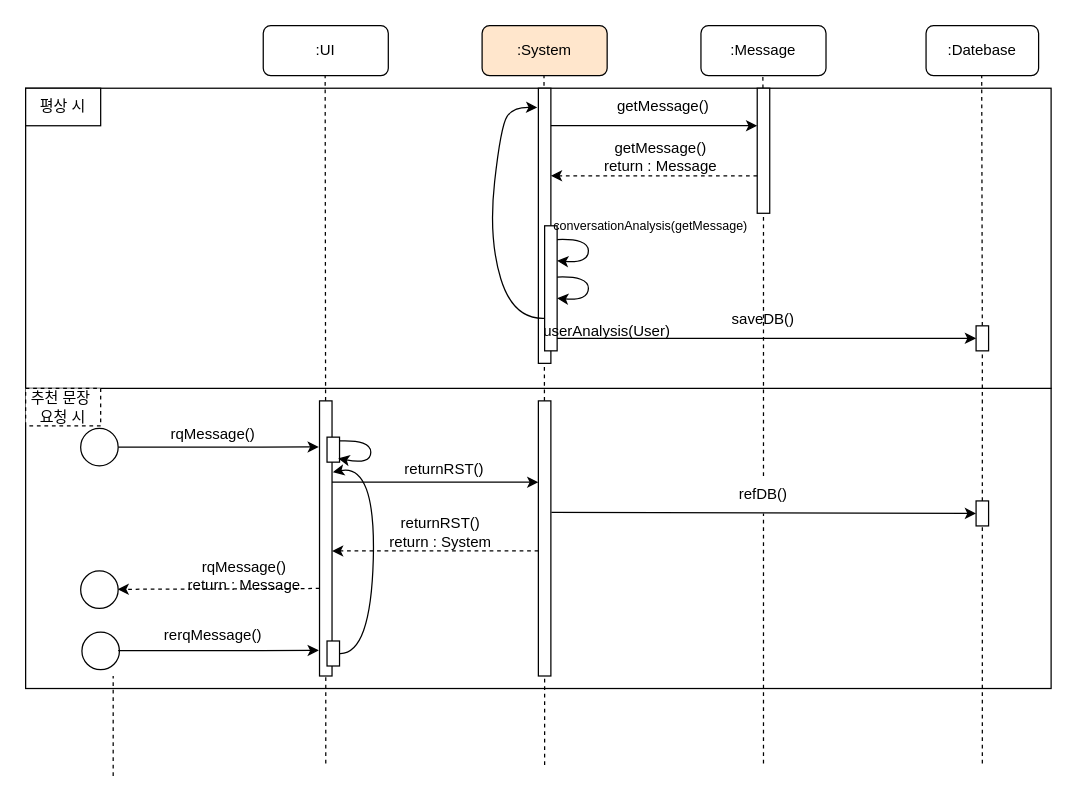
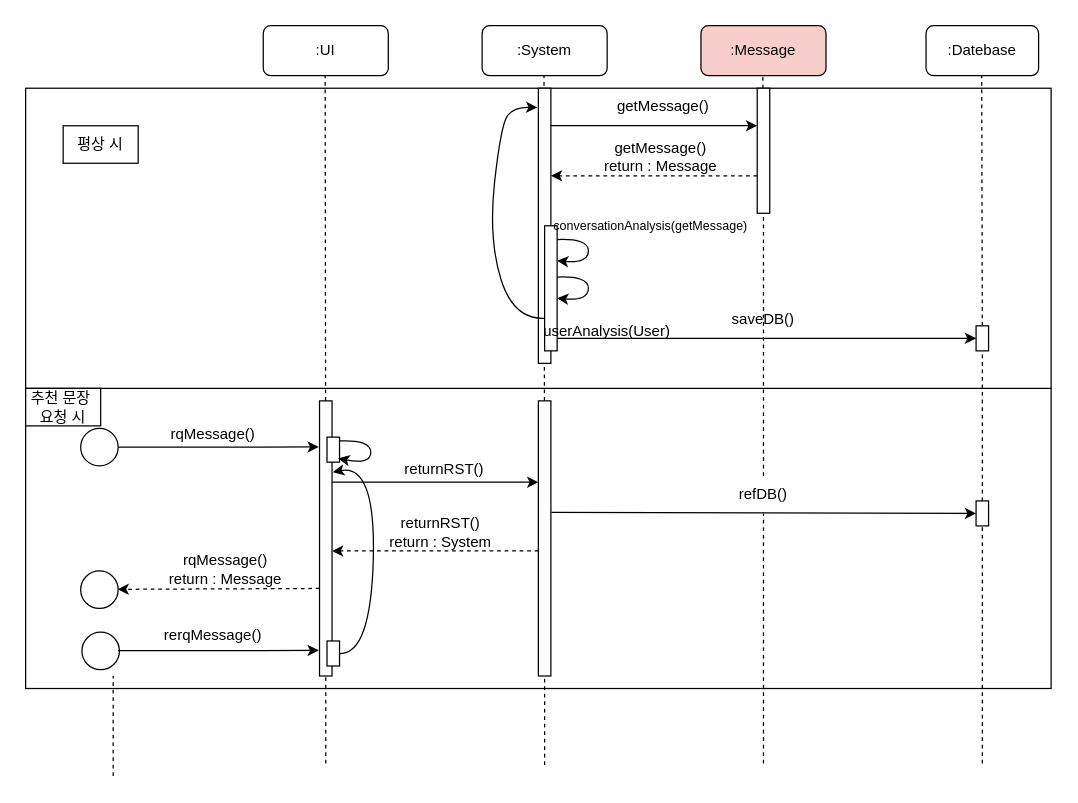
  <mxCell id="0" />
  <mxCell id="1" parent="0" />
  <mxCell id="2" value="" style="rounded=0;whiteSpace=wrap;html=1;" parent="1" vertex="1"><mxGeometry x="20" y="310" width="820" height="240" as="geometry" /></mxCell>
  <mxCell id="3" value="" style="rounded=0;whiteSpace=wrap;html=1;" parent="1" vertex="1"><mxGeometry x="20" y="70" width="820" height="240" as="geometry" /></mxCell>
  <mxCell id="4" value=":UI" style="rounded=1;whiteSpace=wrap;html=1;" parent="1" vertex="1"><mxGeometry x="210" y="20" width="100" height="40" as="geometry" /></mxCell>
- <mxCell id="5" value=":System" style="rounded=1;whiteSpace=wrap;html=1;fillColor=#ffe6cc;" parent="1" vertex="1"><mxGeometry x="385" y="20" width="100" height="40" as="geometry" /></mxCell>
- <mxCell id="6" value=":Message" style="rounded=1;whiteSpace=wrap;html=1;" parent="1" vertex="1"><mxGeometry x="560" y="20" width="100" height="40" as="geometry" /></mxCell>
+ <mxCell id="5" value=":System" style="rounded=1;whiteSpace=wrap;html=1;" parent="1" vertex="1"><mxGeometry x="385" y="20" width="100" height="40" as="geometry" /></mxCell>
+ <mxCell id="6" value=":Message" style="rounded=1;whiteSpace=wrap;html=1;fillColor=#f8cecc;" parent="1" vertex="1"><mxGeometry x="560" y="20" width="100" height="40" as="geometry" /></mxCell>
  <mxCell id="7" value=":Datebase" style="rounded=1;whiteSpace=wrap;html=1;" parent="1" vertex="1"><mxGeometry x="740" y="20" width="90" height="40" as="geometry" /></mxCell>
  <mxCell id="8" value="" style="endArrow=none;dashed=1;html=1;rounded=0;" parent="1" source="33" edge="1"><mxGeometry width="50" height="50" relative="1" as="geometry"><mxPoint x="259.5" y="530" as="sourcePoint" /><mxPoint x="259.5" y="60" as="targetPoint" /></mxGeometry></mxCell>
  <mxCell id="9" value="" style="endArrow=none;dashed=1;html=1;rounded=0;" parent="1" source="36" edge="1"><mxGeometry width="50" height="50" relative="1" as="geometry"><mxPoint x="434.5" y="530" as="sourcePoint" /><mxPoint x="434.5" y="60" as="targetPoint" /></mxGeometry></mxCell>
  <mxCell id="10" value="" style="endArrow=none;dashed=1;html=1;rounded=0;" parent="1" source="14" edge="1"><mxGeometry width="50" height="50" relative="1" as="geometry"><mxPoint x="609.5" y="530" as="sourcePoint" /><mxPoint x="609.5" y="60" as="targetPoint" /></mxGeometry></mxCell>
  <mxCell id="11" value="" style="endArrow=none;dashed=1;html=1;rounded=0;" parent="1" source="27" edge="1"><mxGeometry width="50" height="50" relative="1" as="geometry"><mxPoint x="784.5" y="530" as="sourcePoint" /><mxPoint x="784.5" y="60" as="targetPoint" /></mxGeometry></mxCell>
  <mxCell id="12" value="" style="rounded=0;whiteSpace=wrap;html=1;" parent="1" vertex="1"><mxGeometry x="430" y="70" width="10" height="220" as="geometry" /></mxCell>
  <mxCell id="13" value="" style="endArrow=none;dashed=1;html=1;rounded=0;" parent="1" source="42" target="14" edge="1"><mxGeometry width="50" height="50" relative="1" as="geometry"><mxPoint x="609.5" y="530" as="sourcePoint" /><mxPoint x="609.5" y="60" as="targetPoint" /></mxGeometry></mxCell>
  <mxCell id="14" value="" style="rounded=0;whiteSpace=wrap;html=1;" parent="1" vertex="1"><mxGeometry x="605" y="70" width="10" height="100" as="geometry" /></mxCell>
  <mxCell id="15" value="" style="endArrow=classic;html=1;rounded=0;" parent="1" edge="1"><mxGeometry width="50" height="50" relative="1" as="geometry"><mxPoint x="440" y="100" as="sourcePoint" /><mxPoint x="605" y="100" as="targetPoint" /></mxGeometry></mxCell>
  <mxCell id="16" value="getMessage()" style="text;html=1;strokeColor=none;fillColor=none;align=center;verticalAlign=middle;whiteSpace=wrap;rounded=0;" parent="1" vertex="1"><mxGeometry x="500" y="70" width="60" height="30" as="geometry" /></mxCell>
  <mxCell id="17" value="" style="endArrow=classic;html=1;rounded=0;dashed=1;" parent="1" edge="1"><mxGeometry width="50" height="50" relative="1" as="geometry"><mxPoint x="605" y="140" as="sourcePoint" /><mxPoint x="440" y="140" as="targetPoint" /></mxGeometry></mxCell>
  <mxCell id="18" value="getMessage()&lt;br&gt;return : Message" style="text;html=1;strokeColor=none;fillColor=none;align=center;verticalAlign=middle;whiteSpace=wrap;rounded=0;" parent="1" vertex="1"><mxGeometry x="478" y="110" width="100" height="30" as="geometry" /></mxCell>
  <mxCell id="19" value="" style="rounded=0;whiteSpace=wrap;html=1;" parent="1" vertex="1"><mxGeometry x="435" y="180" width="10" height="100" as="geometry" /></mxCell>
  <mxCell id="20" value="" style="curved=1;endArrow=classic;html=1;rounded=0;exitX=1.044;exitY=0.159;exitDx=0;exitDy=0;exitPerimeter=0;entryX=1;entryY=0.4;entryDx=0;entryDy=0;entryPerimeter=0;" parent="1" edge="1"><mxGeometry width="50" height="50" relative="1" as="geometry"><mxPoint x="445" y="191" as="sourcePoint" /><mxPoint x="445" y="208" as="targetPoint" /><Array as="points"><mxPoint x="470" y="190" /><mxPoint x="470" y="210" /></Array></mxGeometry></mxCell>
  <mxCell id="21" value="userAnalysis(User)" style="text;html=1;strokeColor=none;fillColor=none;align=center;verticalAlign=middle;whiteSpace=wrap;rounded=0;" parent="1" vertex="1"><mxGeometry x="455" y="250" width="60" height="30" as="geometry" /></mxCell>
  <mxCell id="22" value="" style="curved=1;endArrow=classic;html=1;rounded=0;exitX=1.044;exitY=0.159;exitDx=0;exitDy=0;exitPerimeter=0;entryX=1;entryY=0.4;entryDx=0;entryDy=0;entryPerimeter=0;" parent="1" edge="1"><mxGeometry width="50" height="50" relative="1" as="geometry"><mxPoint x="445" y="221" as="sourcePoint" /><mxPoint x="445" y="238" as="targetPoint" /><Array as="points"><mxPoint x="470" y="220" /><mxPoint x="470" y="240" /></Array></mxGeometry></mxCell>
  <mxCell id="23" value="&lt;font style=&quot;font-size: 10px;&quot;&gt;conversationAnalysis(getMessage)&lt;/font&gt;" style="text;html=1;strokeColor=none;fillColor=none;align=center;verticalAlign=middle;whiteSpace=wrap;rounded=0;" parent="1" vertex="1"><mxGeometry x="510" y="165" width="20" height="30" as="geometry" /></mxCell>
  <mxCell id="24" value="" style="curved=1;endArrow=classic;html=1;rounded=0;exitX=1.044;exitY=0.159;exitDx=0;exitDy=0;exitPerimeter=0;entryX=-0.086;entryY=0.07;entryDx=0;entryDy=0;entryPerimeter=0;" parent="1" target="12" edge="1"><mxGeometry width="50" height="50" relative="1" as="geometry"><mxPoint x="435" y="254" as="sourcePoint" /><mxPoint x="435" y="237" as="targetPoint" /><Array as="points"><mxPoint x="410" y="255" /><mxPoint x="390" y="190" /><mxPoint x="400" y="100" /><mxPoint x="410" y="85" /></Array></mxGeometry></mxCell>
  <mxCell id="25" value="" style="endArrow=classic;html=1;rounded=0;" parent="1" edge="1"><mxGeometry width="50" height="50" relative="1" as="geometry"><mxPoint x="445" y="270" as="sourcePoint" /><mxPoint x="780" y="270" as="targetPoint" /></mxGeometry></mxCell>
  <mxCell id="26" value="" style="endArrow=none;dashed=1;html=1;rounded=0;" parent="1" source="48" target="27" edge="1"><mxGeometry width="50" height="50" relative="1" as="geometry"><mxPoint x="784.5" y="530" as="sourcePoint" /><mxPoint x="784.5" y="60" as="targetPoint" /></mxGeometry></mxCell>
  <mxCell id="27" value="" style="rounded=0;whiteSpace=wrap;html=1;" parent="1" vertex="1"><mxGeometry x="780" y="260" width="10" height="20" as="geometry" /></mxCell>
- <mxCell id="28" value="평상 시" style="rounded=0;whiteSpace=wrap;html=1;" parent="1" vertex="1"><mxGeometry x="20" y="70" width="60" height="30" as="geometry" /></mxCell>
- <mxCell id="29" value="추천 문장&amp;nbsp;&lt;br&gt;요청 시" style="rounded=0;whiteSpace=wrap;html=1;dashed=1;" parent="1" vertex="1"><mxGeometry x="20" y="310" width="60" height="30" as="geometry" /></mxCell>
+ <mxCell id="28" value="평상 시" style="rounded=0;whiteSpace=wrap;html=1;" parent="1" vertex="1"><mxGeometry x="50" y="100" width="60" height="30" as="geometry" /></mxCell>
+ <mxCell id="29" value="추천 문장&amp;nbsp;&lt;br&gt;요청 시" style="rounded=0;whiteSpace=wrap;html=1;" parent="1" vertex="1"><mxGeometry x="20" y="310" width="60" height="30" as="geometry" /></mxCell>
  <mxCell id="30" value="" style="endArrow=none;dashed=1;html=1;rounded=0;" parent="1" edge="1"><mxGeometry width="50" height="50" relative="1" as="geometry"><mxPoint x="90" y="620" as="sourcePoint" /><mxPoint x="90" y="540" as="targetPoint" /></mxGeometry></mxCell>
  <mxCell id="31" value="" style="endArrow=classic;html=1;rounded=0;entryX=0.043;entryY=0.181;entryDx=0;entryDy=0;entryPerimeter=0;" parent="1" edge="1"><mxGeometry width="50" height="50" relative="1" as="geometry"><mxPoint x="94" y="357" as="sourcePoint" /><mxPoint x="254.43" y="356.82" as="targetPoint" /><Array as="points"><mxPoint x="209" y="357" /></Array></mxGeometry></mxCell>
  <mxCell id="32" value="" style="endArrow=none;dashed=1;html=1;rounded=0;" parent="1" target="33" edge="1"><mxGeometry width="50" height="50" relative="1" as="geometry"><mxPoint x="260" y="610" as="sourcePoint" /><mxPoint x="259.5" y="60" as="targetPoint" /></mxGeometry></mxCell>
  <mxCell id="33" value="" style="rounded=0;whiteSpace=wrap;html=1;" parent="1" vertex="1"><mxGeometry x="255" y="320" width="10" height="220" as="geometry" /></mxCell>
  <mxCell id="34" value="rqMessage()" style="text;html=1;strokeColor=none;fillColor=none;align=center;verticalAlign=middle;whiteSpace=wrap;rounded=0;" parent="1" vertex="1"><mxGeometry x="140" y="332" width="60" height="30" as="geometry" /></mxCell>
  <mxCell id="35" value="" style="endArrow=none;dashed=1;html=1;rounded=0;" parent="1" target="36" edge="1"><mxGeometry width="50" height="50" relative="1" as="geometry"><mxPoint x="435" y="611.231" as="sourcePoint" /><mxPoint x="434.5" y="60" as="targetPoint" /></mxGeometry></mxCell>
  <mxCell id="36" value="" style="rounded=0;whiteSpace=wrap;html=1;" parent="1" vertex="1"><mxGeometry x="430" y="320" width="10" height="220" as="geometry" /></mxCell>
  <mxCell id="37" value="" style="endArrow=classic;html=1;rounded=0;" parent="1" edge="1"><mxGeometry width="50" height="50" relative="1" as="geometry"><mxPoint x="265" y="385" as="sourcePoint" /><mxPoint x="430" y="385" as="targetPoint" /></mxGeometry></mxCell>
  <mxCell id="38" value="returnRST()" style="text;html=1;strokeColor=none;fillColor=none;align=center;verticalAlign=middle;whiteSpace=wrap;rounded=0;" parent="1" vertex="1"><mxGeometry x="325" y="360" width="60" height="30" as="geometry" /></mxCell>
  <mxCell id="39" value="" style="endArrow=classic;html=1;rounded=0;exitX=1.043;exitY=0.405;exitDx=0;exitDy=0;exitPerimeter=0;entryX=0;entryY=0.5;entryDx=0;entryDy=0;" parent="1" source="36" target="48" edge="1"><mxGeometry width="50" height="50" relative="1" as="geometry"><mxPoint x="445" y="410" as="sourcePoint" /><mxPoint x="785" y="410" as="targetPoint" /></mxGeometry></mxCell>
  <mxCell id="40" value="" style="endArrow=none;dashed=1;html=1;rounded=0;" parent="1" target="42" edge="1"><mxGeometry width="50" height="50" relative="1" as="geometry"><mxPoint x="610" y="610" as="sourcePoint" /><mxPoint x="610" y="170" as="targetPoint" /></mxGeometry></mxCell>
  <mxCell id="41" value="saveDB()" style="text;html=1;strokeColor=none;fillColor=none;align=center;verticalAlign=middle;whiteSpace=wrap;rounded=0;fontSize=12;" parent="1" vertex="1"><mxGeometry x="580" y="240" width="60" height="30" as="geometry" /></mxCell>
  <mxCell id="42" value="refDB()" style="text;html=1;strokeColor=none;fillColor=none;align=center;verticalAlign=middle;whiteSpace=wrap;rounded=0;" parent="1" vertex="1"><mxGeometry x="580" y="380" width="60" height="30" as="geometry" /></mxCell>
  <mxCell id="43" value="" style="endArrow=classic;html=1;rounded=0;dashed=1;" parent="1" edge="1"><mxGeometry width="50" height="50" relative="1" as="geometry"><mxPoint x="430" y="440" as="sourcePoint" /><mxPoint x="265" y="440" as="targetPoint" /></mxGeometry></mxCell>
  <mxCell id="44" value="returnRST()&lt;br&gt;return : System" style="text;html=1;strokeColor=none;fillColor=none;align=center;verticalAlign=middle;whiteSpace=wrap;rounded=0;" parent="1" vertex="1"><mxGeometry x="302" y="410" width="100" height="30" as="geometry" /></mxCell>
  <mxCell id="45" value="" style="endArrow=classic;html=1;rounded=0;entryX=0.852;entryY=0.685;entryDx=0;entryDy=0;entryPerimeter=0;dashed=1;" parent="1" edge="1"><mxGeometry width="50" height="50" relative="1" as="geometry"><mxPoint x="255" y="470" as="sourcePoint" /><mxPoint x="93.52" y="470.7" as="targetPoint" /></mxGeometry></mxCell>
- <mxCell id="46" value="rqMessage()&lt;br&gt;return : Message" style="text;html=1;strokeColor=none;fillColor=none;align=center;verticalAlign=middle;whiteSpace=wrap;rounded=0;" parent="1" vertex="1"><mxGeometry x="145" y="445" width="100" height="30" as="geometry" /></mxCell>
+ <mxCell id="46" value="rqMessage()&lt;br&gt;return : Message" style="text;html=1;strokeColor=none;fillColor=none;align=center;verticalAlign=middle;whiteSpace=wrap;rounded=0;" parent="1" vertex="1"><mxGeometry x="130" y="440" width="100" height="30" as="geometry" /></mxCell>
  <mxCell id="47" value="" style="endArrow=none;dashed=1;html=1;rounded=0;" parent="1" target="48" edge="1"><mxGeometry width="50" height="50" relative="1" as="geometry"><mxPoint x="785" y="610" as="sourcePoint" /><mxPoint x="785" y="280" as="targetPoint" /></mxGeometry></mxCell>
  <mxCell id="48" value="" style="rounded=0;whiteSpace=wrap;html=1;" parent="1" vertex="1"><mxGeometry x="780" y="400" width="10" height="20" as="geometry" /></mxCell>
  <mxCell id="49" value="" style="ellipse;whiteSpace=wrap;html=1;aspect=fixed;" parent="1" vertex="1"><mxGeometry x="64" y="342" width="30" height="30" as="geometry" /></mxCell>
  <mxCell id="50" value="" style="ellipse;whiteSpace=wrap;html=1;aspect=fixed;" parent="1" vertex="1"><mxGeometry x="64" y="456" width="30" height="30" as="geometry" /></mxCell>
  <mxCell id="51" value="" style="ellipse;whiteSpace=wrap;html=1;aspect=fixed;" parent="1" vertex="1"><mxGeometry x="65" y="505" width="30" height="30" as="geometry" /></mxCell>
  <mxCell id="52" value="" style="rounded=0;whiteSpace=wrap;html=1;" parent="1" vertex="1"><mxGeometry x="261" y="349" width="10" height="20" as="geometry" /></mxCell>
  <mxCell id="53" value="" style="curved=1;endArrow=classic;html=1;rounded=0;exitX=1.044;exitY=0.159;exitDx=0;exitDy=0;exitPerimeter=0;" parent="1" edge="1"><mxGeometry width="50" height="50" relative="1" as="geometry"><mxPoint x="271" y="352" as="sourcePoint" /><mxPoint x="270" y="366" as="targetPoint" /><Array as="points"><mxPoint x="296" y="351" /><mxPoint x="296" y="371" /></Array></mxGeometry></mxCell>
  <mxCell id="54" value="" style="endArrow=classic;html=1;rounded=0;entryX=0.043;entryY=0.181;entryDx=0;entryDy=0;entryPerimeter=0;" edge="1" parent="1"><mxGeometry width="50" height="50" relative="1" as="geometry"><mxPoint x="94" y="519.68" as="sourcePoint" /><mxPoint x="254.43" y="519.5" as="targetPoint" /><Array as="points"><mxPoint x="209" y="519.68" /></Array></mxGeometry></mxCell>
  <mxCell id="55" value="rerqMessage()" style="text;html=1;strokeColor=none;fillColor=none;align=center;verticalAlign=middle;whiteSpace=wrap;rounded=0;" vertex="1" parent="1"><mxGeometry x="140" y="493" width="60" height="30" as="geometry" /></mxCell>
  <mxCell id="56" value="" style="rounded=0;whiteSpace=wrap;html=1;" vertex="1" parent="1"><mxGeometry x="261" y="512" width="10" height="20" as="geometry" /></mxCell>
  <mxCell id="57" value="" style="curved=1;endArrow=classic;html=1;rounded=0;exitX=1.044;exitY=0.159;exitDx=0;exitDy=0;exitPerimeter=0;entryX=1.077;entryY=0.259;entryDx=0;entryDy=0;entryPerimeter=0;" edge="1" parent="1" target="33"><mxGeometry width="50" height="50" relative="1" as="geometry"><mxPoint x="271" y="522" as="sourcePoint" /><mxPoint x="270" y="380" as="targetPoint" /><Array as="points"><mxPoint x="296" y="523" /><mxPoint x="300" y="370" /></Array></mxGeometry></mxCell>
